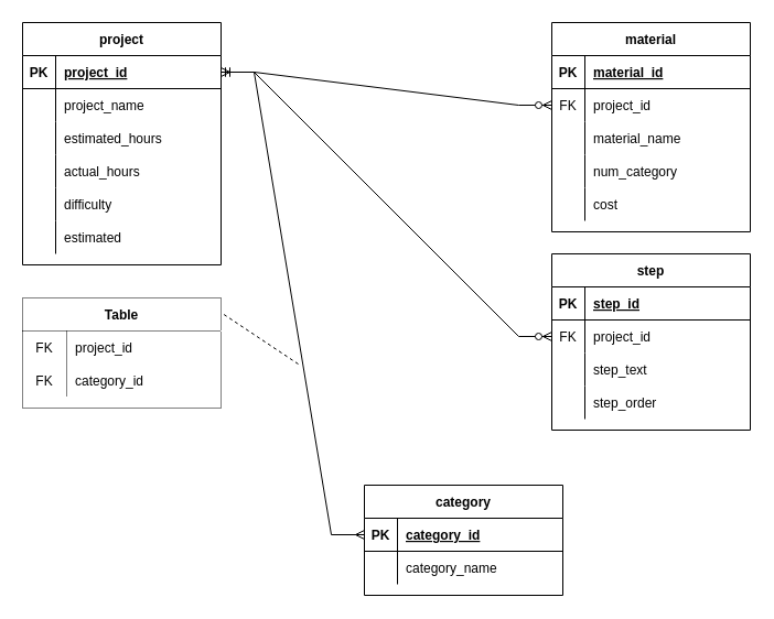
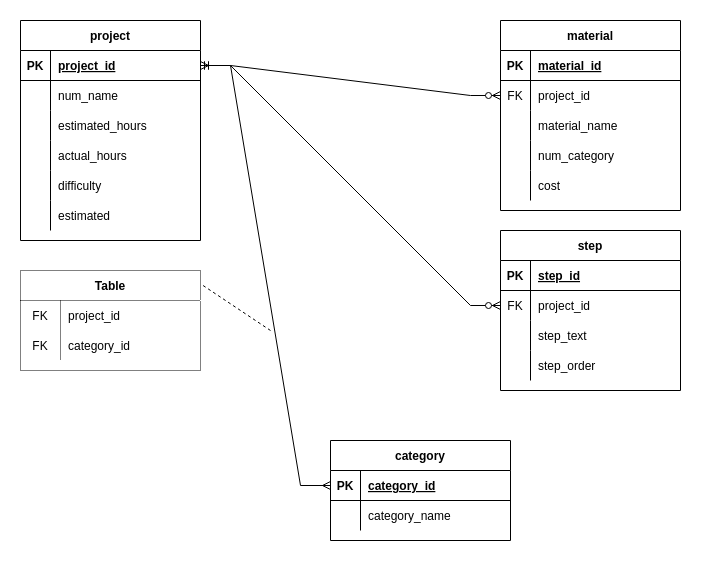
  <mxCell id="0" />
  <mxCell id="1" parent="0" />
  <mxCell id="2" value="project" style="shape=table;startSize=30;container=1;collapsible=1;childLayout=tableLayout;fixedRows=1;rowLines=0;fontStyle=1;align=center;resizeLast=1;" vertex="1" parent="1"><mxGeometry x="20" y="20" width="180" height="220" as="geometry" /></mxCell>
  <mxCell id="3" value="" style="shape=tableRow;horizontal=0;startSize=0;swimlaneHead=0;swimlaneBody=0;fillColor=none;collapsible=0;dropTarget=0;points=[[0,0.5],[1,0.5]];portConstraint=eastwest;top=0;left=0;right=0;bottom=1;" vertex="1" parent="2"><mxGeometry y="30" width="180" height="30" as="geometry" /></mxCell>
  <mxCell id="4" value="PK" style="shape=partialRectangle;connectable=0;fillColor=none;top=0;left=0;bottom=0;right=0;fontStyle=1;overflow=hidden;" vertex="1" parent="3"><mxGeometry width="30" height="30" as="geometry"><mxRectangle width="30" height="30" as="alternateBounds" /></mxGeometry></mxCell>
  <mxCell id="5" value="project_id" style="shape=partialRectangle;connectable=0;fillColor=none;top=0;left=0;bottom=0;right=0;align=left;spacingLeft=6;fontStyle=5;overflow=hidden;" vertex="1" parent="3"><mxGeometry x="30" width="150" height="30" as="geometry"><mxRectangle width="150" height="30" as="alternateBounds" /></mxGeometry></mxCell>
  <mxCell id="6" value="" style="shape=tableRow;horizontal=0;startSize=0;swimlaneHead=0;swimlaneBody=0;fillColor=none;collapsible=0;dropTarget=0;points=[[0,0.5],[1,0.5]];portConstraint=eastwest;top=0;left=0;right=0;bottom=0;" vertex="1" parent="2"><mxGeometry y="60" width="180" height="30" as="geometry" /></mxCell>
  <mxCell id="7" value="" style="shape=partialRectangle;connectable=0;fillColor=none;top=0;left=0;bottom=0;right=0;editable=1;overflow=hidden;" vertex="1" parent="6"><mxGeometry width="30" height="30" as="geometry"><mxRectangle width="30" height="30" as="alternateBounds" /></mxGeometry></mxCell>
- <mxCell id="8" value="project_name" style="shape=partialRectangle;connectable=0;fillColor=none;top=0;left=0;bottom=0;right=0;align=left;spacingLeft=6;overflow=hidden;" vertex="1" parent="6"><mxGeometry x="30" width="150" height="30" as="geometry"><mxRectangle width="150" height="30" as="alternateBounds" /></mxGeometry></mxCell>
+ <mxCell id="8" value="num_name" style="shape=partialRectangle;connectable=0;fillColor=none;top=0;left=0;bottom=0;right=0;align=left;spacingLeft=6;overflow=hidden;" vertex="1" parent="6"><mxGeometry x="30" width="150" height="30" as="geometry"><mxRectangle width="150" height="30" as="alternateBounds" /></mxGeometry></mxCell>
  <mxCell id="9" value="" style="shape=tableRow;horizontal=0;startSize=0;swimlaneHead=0;swimlaneBody=0;fillColor=none;collapsible=0;dropTarget=0;points=[[0,0.5],[1,0.5]];portConstraint=eastwest;top=0;left=0;right=0;bottom=0;" vertex="1" parent="2"><mxGeometry y="90" width="180" height="30" as="geometry" /></mxCell>
  <mxCell id="10" value="" style="shape=partialRectangle;connectable=0;fillColor=none;top=0;left=0;bottom=0;right=0;editable=1;overflow=hidden;" vertex="1" parent="9"><mxGeometry width="30" height="30" as="geometry"><mxRectangle width="30" height="30" as="alternateBounds" /></mxGeometry></mxCell>
  <mxCell id="11" value="estimated_hours" style="shape=partialRectangle;connectable=0;fillColor=none;top=0;left=0;bottom=0;right=0;align=left;spacingLeft=6;overflow=hidden;" vertex="1" parent="9"><mxGeometry x="30" width="150" height="30" as="geometry"><mxRectangle width="150" height="30" as="alternateBounds" /></mxGeometry></mxCell>
  <mxCell id="12" value="" style="shape=tableRow;horizontal=0;startSize=0;swimlaneHead=0;swimlaneBody=0;fillColor=none;collapsible=0;dropTarget=0;points=[[0,0.5],[1,0.5]];portConstraint=eastwest;top=0;left=0;right=0;bottom=0;" vertex="1" parent="2"><mxGeometry y="120" width="180" height="30" as="geometry" /></mxCell>
  <mxCell id="13" value="" style="shape=partialRectangle;connectable=0;fillColor=none;top=0;left=0;bottom=0;right=0;editable=1;overflow=hidden;" vertex="1" parent="12"><mxGeometry width="30" height="30" as="geometry"><mxRectangle width="30" height="30" as="alternateBounds" /></mxGeometry></mxCell>
  <mxCell id="14" value="actual_hours" style="shape=partialRectangle;connectable=0;fillColor=none;top=0;left=0;bottom=0;right=0;align=left;spacingLeft=6;overflow=hidden;" vertex="1" parent="12"><mxGeometry x="30" width="150" height="30" as="geometry"><mxRectangle width="150" height="30" as="alternateBounds" /></mxGeometry></mxCell>
  <mxCell id="15" value="" style="shape=tableRow;horizontal=0;startSize=0;swimlaneHead=0;swimlaneBody=0;fillColor=none;collapsible=0;dropTarget=0;points=[[0,0.5],[1,0.5]];portConstraint=eastwest;top=0;left=0;right=0;bottom=0;" vertex="1" parent="2"><mxGeometry y="150" width="180" height="30" as="geometry" /></mxCell>
  <mxCell id="16" value="" style="shape=partialRectangle;connectable=0;fillColor=none;top=0;left=0;bottom=0;right=0;editable=1;overflow=hidden;" vertex="1" parent="15"><mxGeometry width="30" height="30" as="geometry"><mxRectangle width="30" height="30" as="alternateBounds" /></mxGeometry></mxCell>
  <mxCell id="17" value="difficulty" style="shape=partialRectangle;connectable=0;fillColor=none;top=0;left=0;bottom=0;right=0;align=left;spacingLeft=6;overflow=hidden;" vertex="1" parent="15"><mxGeometry x="30" width="150" height="30" as="geometry"><mxRectangle width="150" height="30" as="alternateBounds" /></mxGeometry></mxCell>
  <mxCell id="18" value="" style="shape=tableRow;horizontal=0;startSize=0;swimlaneHead=0;swimlaneBody=0;fillColor=none;collapsible=0;dropTarget=0;points=[[0,0.5],[1,0.5]];portConstraint=eastwest;top=0;left=0;right=0;bottom=0;" vertex="1" parent="2"><mxGeometry y="180" width="180" height="30" as="geometry" /></mxCell>
  <mxCell id="19" value="" style="shape=partialRectangle;connectable=0;fillColor=none;top=0;left=0;bottom=0;right=0;editable=1;overflow=hidden;" vertex="1" parent="18"><mxGeometry width="30" height="30" as="geometry"><mxRectangle width="30" height="30" as="alternateBounds" /></mxGeometry></mxCell>
  <mxCell id="20" value="estimated" style="shape=partialRectangle;connectable=0;fillColor=none;top=0;left=0;bottom=0;right=0;align=left;spacingLeft=6;overflow=hidden;" vertex="1" parent="18"><mxGeometry x="30" width="150" height="30" as="geometry"><mxRectangle width="150" height="30" as="alternateBounds" /></mxGeometry></mxCell>
  <mxCell id="21" value="material" style="shape=table;startSize=30;container=1;collapsible=1;childLayout=tableLayout;fixedRows=1;rowLines=0;fontStyle=1;align=center;resizeLast=1;" vertex="1" parent="1"><mxGeometry x="500" y="20" width="180" height="190" as="geometry" /></mxCell>
  <mxCell id="22" value="" style="shape=tableRow;horizontal=0;startSize=0;swimlaneHead=0;swimlaneBody=0;fillColor=none;collapsible=0;dropTarget=0;points=[[0,0.5],[1,0.5]];portConstraint=eastwest;top=0;left=0;right=0;bottom=1;" vertex="1" parent="21"><mxGeometry y="30" width="180" height="30" as="geometry" /></mxCell>
  <mxCell id="23" value="PK" style="shape=partialRectangle;connectable=0;fillColor=none;top=0;left=0;bottom=0;right=0;fontStyle=1;overflow=hidden;" vertex="1" parent="22"><mxGeometry width="30" height="30" as="geometry"><mxRectangle width="30" height="30" as="alternateBounds" /></mxGeometry></mxCell>
  <mxCell id="24" value="material_id" style="shape=partialRectangle;connectable=0;fillColor=none;top=0;left=0;bottom=0;right=0;align=left;spacingLeft=6;fontStyle=5;overflow=hidden;" vertex="1" parent="22"><mxGeometry x="30" width="150" height="30" as="geometry"><mxRectangle width="150" height="30" as="alternateBounds" /></mxGeometry></mxCell>
  <mxCell id="25" value="" style="shape=tableRow;horizontal=0;startSize=0;swimlaneHead=0;swimlaneBody=0;fillColor=none;collapsible=0;dropTarget=0;points=[[0,0.5],[1,0.5]];portConstraint=eastwest;top=0;left=0;right=0;bottom=0;" vertex="1" parent="21"><mxGeometry y="60" width="180" height="30" as="geometry" /></mxCell>
  <mxCell id="26" value="FK" style="shape=partialRectangle;connectable=0;fillColor=none;top=0;left=0;bottom=0;right=0;fontStyle=0;overflow=hidden;" vertex="1" parent="25"><mxGeometry width="30" height="30" as="geometry"><mxRectangle width="30" height="30" as="alternateBounds" /></mxGeometry></mxCell>
  <mxCell id="27" value="project_id" style="shape=partialRectangle;connectable=0;fillColor=none;top=0;left=0;bottom=0;right=0;align=left;spacingLeft=6;fontStyle=0;overflow=hidden;" vertex="1" parent="25"><mxGeometry x="30" width="150" height="30" as="geometry"><mxRectangle width="150" height="30" as="alternateBounds" /></mxGeometry></mxCell>
  <mxCell id="28" value="" style="shape=tableRow;horizontal=0;startSize=0;swimlaneHead=0;swimlaneBody=0;fillColor=none;collapsible=0;dropTarget=0;points=[[0,0.5],[1,0.5]];portConstraint=eastwest;top=0;left=0;right=0;bottom=0;" vertex="1" parent="21"><mxGeometry y="90" width="180" height="30" as="geometry" /></mxCell>
  <mxCell id="29" value="" style="shape=partialRectangle;connectable=0;fillColor=none;top=0;left=0;bottom=0;right=0;editable=1;overflow=hidden;" vertex="1" parent="28"><mxGeometry width="30" height="30" as="geometry"><mxRectangle width="30" height="30" as="alternateBounds" /></mxGeometry></mxCell>
  <mxCell id="30" value="material_name" style="shape=partialRectangle;connectable=0;fillColor=none;top=0;left=0;bottom=0;right=0;align=left;spacingLeft=6;overflow=hidden;" vertex="1" parent="28"><mxGeometry x="30" width="150" height="30" as="geometry"><mxRectangle width="150" height="30" as="alternateBounds" /></mxGeometry></mxCell>
  <mxCell id="31" value="" style="shape=tableRow;horizontal=0;startSize=0;swimlaneHead=0;swimlaneBody=0;fillColor=none;collapsible=0;dropTarget=0;points=[[0,0.5],[1,0.5]];portConstraint=eastwest;top=0;left=0;right=0;bottom=0;" vertex="1" parent="21"><mxGeometry y="120" width="180" height="30" as="geometry" /></mxCell>
  <mxCell id="32" value="" style="shape=partialRectangle;connectable=0;fillColor=none;top=0;left=0;bottom=0;right=0;editable=1;overflow=hidden;" vertex="1" parent="31"><mxGeometry width="30" height="30" as="geometry"><mxRectangle width="30" height="30" as="alternateBounds" /></mxGeometry></mxCell>
  <mxCell id="33" value="num_category" style="shape=partialRectangle;connectable=0;fillColor=none;top=0;left=0;bottom=0;right=0;align=left;spacingLeft=6;overflow=hidden;" vertex="1" parent="31"><mxGeometry x="30" width="150" height="30" as="geometry"><mxRectangle width="150" height="30" as="alternateBounds" /></mxGeometry></mxCell>
  <mxCell id="34" value="" style="shape=tableRow;horizontal=0;startSize=0;swimlaneHead=0;swimlaneBody=0;fillColor=none;collapsible=0;dropTarget=0;points=[[0,0.5],[1,0.5]];portConstraint=eastwest;top=0;left=0;right=0;bottom=0;" vertex="1" parent="21"><mxGeometry y="150" width="180" height="30" as="geometry" /></mxCell>
  <mxCell id="35" value="" style="shape=partialRectangle;connectable=0;fillColor=none;top=0;left=0;bottom=0;right=0;editable=1;overflow=hidden;" vertex="1" parent="34"><mxGeometry width="30" height="30" as="geometry"><mxRectangle width="30" height="30" as="alternateBounds" /></mxGeometry></mxCell>
  <mxCell id="36" value="cost" style="shape=partialRectangle;connectable=0;fillColor=none;top=0;left=0;bottom=0;right=0;align=left;spacingLeft=6;overflow=hidden;" vertex="1" parent="34"><mxGeometry x="30" width="150" height="30" as="geometry"><mxRectangle width="150" height="30" as="alternateBounds" /></mxGeometry></mxCell>
  <mxCell id="37" value="" style="edgeStyle=entityRelationEdgeStyle;fontSize=12;html=1;endArrow=ERzeroToMany;startArrow=ERmandOne;rounded=0;exitX=1;exitY=0.5;exitDx=0;exitDy=0;entryX=0;entryY=0.5;entryDx=0;entryDy=0;" edge="1" parent="1" source="3" target="25"><mxGeometry width="100" height="100" relative="1" as="geometry"><mxPoint x="200" y="160" as="sourcePoint" /><mxPoint x="300" y="65" as="targetPoint" /></mxGeometry></mxCell>
  <mxCell id="38" value="step" style="shape=table;startSize=30;container=1;collapsible=1;childLayout=tableLayout;fixedRows=1;rowLines=0;fontStyle=1;align=center;resizeLast=1;" vertex="1" parent="1"><mxGeometry x="500" y="230" width="180" height="160" as="geometry" /></mxCell>
  <mxCell id="39" value="" style="shape=tableRow;horizontal=0;startSize=0;swimlaneHead=0;swimlaneBody=0;fillColor=none;collapsible=0;dropTarget=0;points=[[0,0.5],[1,0.5]];portConstraint=eastwest;top=0;left=0;right=0;bottom=1;" vertex="1" parent="38"><mxGeometry y="30" width="180" height="30" as="geometry" /></mxCell>
  <mxCell id="40" value="PK" style="shape=partialRectangle;connectable=0;fillColor=none;top=0;left=0;bottom=0;right=0;fontStyle=1;overflow=hidden;" vertex="1" parent="39"><mxGeometry width="30" height="30" as="geometry"><mxRectangle width="30" height="30" as="alternateBounds" /></mxGeometry></mxCell>
  <mxCell id="41" value="step_id" style="shape=partialRectangle;connectable=0;fillColor=none;top=0;left=0;bottom=0;right=0;align=left;spacingLeft=6;fontStyle=5;overflow=hidden;" vertex="1" parent="39"><mxGeometry x="30" width="150" height="30" as="geometry"><mxRectangle width="150" height="30" as="alternateBounds" /></mxGeometry></mxCell>
  <mxCell id="42" value="" style="shape=tableRow;horizontal=0;startSize=0;swimlaneHead=0;swimlaneBody=0;fillColor=none;collapsible=0;dropTarget=0;points=[[0,0.5],[1,0.5]];portConstraint=eastwest;top=0;left=0;right=0;bottom=0;" vertex="1" parent="38"><mxGeometry y="60" width="180" height="30" as="geometry" /></mxCell>
  <mxCell id="43" value="FK" style="shape=partialRectangle;connectable=0;fillColor=none;top=0;left=0;bottom=0;right=0;fontStyle=0;overflow=hidden;" vertex="1" parent="42"><mxGeometry width="30" height="30" as="geometry"><mxRectangle width="30" height="30" as="alternateBounds" /></mxGeometry></mxCell>
  <mxCell id="44" value="project_id" style="shape=partialRectangle;connectable=0;fillColor=none;top=0;left=0;bottom=0;right=0;align=left;spacingLeft=6;fontStyle=0;overflow=hidden;" vertex="1" parent="42"><mxGeometry x="30" width="150" height="30" as="geometry"><mxRectangle width="150" height="30" as="alternateBounds" /></mxGeometry></mxCell>
  <mxCell id="45" value="" style="shape=tableRow;horizontal=0;startSize=0;swimlaneHead=0;swimlaneBody=0;fillColor=none;collapsible=0;dropTarget=0;points=[[0,0.5],[1,0.5]];portConstraint=eastwest;top=0;left=0;right=0;bottom=0;" vertex="1" parent="38"><mxGeometry y="90" width="180" height="30" as="geometry" /></mxCell>
  <mxCell id="46" value="" style="shape=partialRectangle;connectable=0;fillColor=none;top=0;left=0;bottom=0;right=0;editable=1;overflow=hidden;" vertex="1" parent="45"><mxGeometry width="30" height="30" as="geometry"><mxRectangle width="30" height="30" as="alternateBounds" /></mxGeometry></mxCell>
  <mxCell id="47" value="step_text" style="shape=partialRectangle;connectable=0;fillColor=none;top=0;left=0;bottom=0;right=0;align=left;spacingLeft=6;overflow=hidden;" vertex="1" parent="45"><mxGeometry x="30" width="150" height="30" as="geometry"><mxRectangle width="150" height="30" as="alternateBounds" /></mxGeometry></mxCell>
  <mxCell id="48" value="" style="shape=tableRow;horizontal=0;startSize=0;swimlaneHead=0;swimlaneBody=0;fillColor=none;collapsible=0;dropTarget=0;points=[[0,0.5],[1,0.5]];portConstraint=eastwest;top=0;left=0;right=0;bottom=0;" vertex="1" parent="38"><mxGeometry y="120" width="180" height="30" as="geometry" /></mxCell>
  <mxCell id="49" value="" style="shape=partialRectangle;connectable=0;fillColor=none;top=0;left=0;bottom=0;right=0;editable=1;overflow=hidden;" vertex="1" parent="48"><mxGeometry width="30" height="30" as="geometry"><mxRectangle width="30" height="30" as="alternateBounds" /></mxGeometry></mxCell>
  <mxCell id="50" value="step_order" style="shape=partialRectangle;connectable=0;fillColor=none;top=0;left=0;bottom=0;right=0;align=left;spacingLeft=6;overflow=hidden;" vertex="1" parent="48"><mxGeometry x="30" width="150" height="30" as="geometry"><mxRectangle width="150" height="30" as="alternateBounds" /></mxGeometry></mxCell>
  <mxCell id="51" value="" style="edgeStyle=entityRelationEdgeStyle;fontSize=12;html=1;endArrow=ERzeroToMany;startArrow=ERmandOne;rounded=0;entryX=0;entryY=0.5;entryDx=0;entryDy=0;" edge="1" parent="1" source="3" target="42"><mxGeometry width="100" height="100" relative="1" as="geometry"><mxPoint x="200" y="70" as="sourcePoint" /><mxPoint x="260" y="300" as="targetPoint" /></mxGeometry></mxCell>
  <mxCell id="52" value="category" style="shape=table;startSize=30;container=1;collapsible=1;childLayout=tableLayout;fixedRows=1;rowLines=0;fontStyle=1;align=center;resizeLast=1;" vertex="1" parent="1"><mxGeometry x="330" y="440" width="180" height="100" as="geometry" /></mxCell>
  <mxCell id="53" value="" style="shape=tableRow;horizontal=0;startSize=0;swimlaneHead=0;swimlaneBody=0;fillColor=none;collapsible=0;dropTarget=0;points=[[0,0.5],[1,0.5]];portConstraint=eastwest;top=0;left=0;right=0;bottom=1;" vertex="1" parent="52"><mxGeometry y="30" width="180" height="30" as="geometry" /></mxCell>
  <mxCell id="54" value="PK" style="shape=partialRectangle;connectable=0;fillColor=none;top=0;left=0;bottom=0;right=0;fontStyle=1;overflow=hidden;" vertex="1" parent="53"><mxGeometry width="30" height="30" as="geometry"><mxRectangle width="30" height="30" as="alternateBounds" /></mxGeometry></mxCell>
  <mxCell id="55" value="category_id" style="shape=partialRectangle;connectable=0;fillColor=none;top=0;left=0;bottom=0;right=0;align=left;spacingLeft=6;fontStyle=5;overflow=hidden;" vertex="1" parent="53"><mxGeometry x="30" width="150" height="30" as="geometry"><mxRectangle width="150" height="30" as="alternateBounds" /></mxGeometry></mxCell>
  <mxCell id="56" value="" style="shape=tableRow;horizontal=0;startSize=0;swimlaneHead=0;swimlaneBody=0;fillColor=none;collapsible=0;dropTarget=0;points=[[0,0.5],[1,0.5]];portConstraint=eastwest;top=0;left=0;right=0;bottom=0;" vertex="1" parent="52"><mxGeometry y="60" width="180" height="30" as="geometry" /></mxCell>
  <mxCell id="57" value="" style="shape=partialRectangle;connectable=0;fillColor=none;top=0;left=0;bottom=0;right=0;editable=1;overflow=hidden;" vertex="1" parent="56"><mxGeometry width="30" height="30" as="geometry"><mxRectangle width="30" height="30" as="alternateBounds" /></mxGeometry></mxCell>
  <mxCell id="58" value="category_name" style="shape=partialRectangle;connectable=0;fillColor=none;top=0;left=0;bottom=0;right=0;align=left;spacingLeft=6;overflow=hidden;" vertex="1" parent="56"><mxGeometry x="30" width="150" height="30" as="geometry"><mxRectangle width="150" height="30" as="alternateBounds" /></mxGeometry></mxCell>
  <mxCell id="59" value="Table" style="shape=table;startSize=30;container=1;collapsible=1;childLayout=tableLayout;fixedRows=1;rowLines=0;fontStyle=1;align=center;resizeLast=1;dashed=1;dashPattern=1 1;" vertex="1" parent="1"><mxGeometry x="20" y="270" width="180" height="100" as="geometry" /></mxCell>
  <mxCell id="60" value="" style="shape=tableRow;horizontal=0;startSize=0;swimlaneHead=0;swimlaneBody=0;fillColor=none;collapsible=0;dropTarget=0;points=[[0,0.5],[1,0.5]];portConstraint=eastwest;top=0;left=0;right=0;bottom=0;" vertex="1" parent="59"><mxGeometry y="30" width="180" height="30" as="geometry" /></mxCell>
  <mxCell id="61" value="FK" style="shape=partialRectangle;connectable=0;fillColor=none;top=0;left=0;bottom=0;right=0;fontStyle=0;overflow=hidden;" vertex="1" parent="60"><mxGeometry width="40" height="30" as="geometry"><mxRectangle width="40" height="30" as="alternateBounds" /></mxGeometry></mxCell>
  <mxCell id="62" value="project_id" style="shape=partialRectangle;connectable=0;fillColor=none;top=0;left=0;bottom=0;right=0;align=left;spacingLeft=6;fontStyle=0;overflow=hidden;" vertex="1" parent="60"><mxGeometry x="40" width="140" height="30" as="geometry"><mxRectangle width="140" height="30" as="alternateBounds" /></mxGeometry></mxCell>
  <mxCell id="63" value="" style="shape=tableRow;horizontal=0;startSize=0;swimlaneHead=0;swimlaneBody=0;fillColor=none;collapsible=0;dropTarget=0;points=[[0,0.5],[1,0.5]];portConstraint=eastwest;top=0;left=0;right=0;bottom=0;" vertex="1" parent="59"><mxGeometry y="60" width="180" height="30" as="geometry" /></mxCell>
  <mxCell id="64" value="FK" style="shape=partialRectangle;connectable=0;fillColor=none;top=0;left=0;bottom=0;right=0;fontStyle=0;overflow=hidden;" vertex="1" parent="63"><mxGeometry width="40" height="30" as="geometry"><mxRectangle width="40" height="30" as="alternateBounds" /></mxGeometry></mxCell>
  <mxCell id="65" value="category_id" style="shape=partialRectangle;connectable=0;fillColor=none;top=0;left=0;bottom=0;right=0;align=left;spacingLeft=6;fontStyle=0;overflow=hidden;" vertex="1" parent="63"><mxGeometry x="40" width="140" height="30" as="geometry"><mxRectangle width="140" height="30" as="alternateBounds" /></mxGeometry></mxCell>
  <mxCell id="66" value="" style="edgeStyle=entityRelationEdgeStyle;fontSize=12;html=1;endArrow=ERmany;startArrow=ERmany;rounded=0;exitX=0;exitY=0.5;exitDx=0;exitDy=0;" edge="1" parent="1" source="53" target="3"><mxGeometry width="100" height="100" relative="1" as="geometry"><mxPoint x="250" y="500" as="sourcePoint" /><mxPoint x="350" y="400" as="targetPoint" /></mxGeometry></mxCell>
  <mxCell id="67" value="" style="endArrow=none;dashed=1;html=1;rounded=0;entryX=1.006;entryY=0.14;entryDx=0;entryDy=0;entryPerimeter=0;" edge="1" parent="1" target="59"><mxGeometry width="50" height="50" relative="1" as="geometry"><mxPoint x="270" y="330" as="sourcePoint" /><mxPoint x="360" y="340" as="targetPoint" /></mxGeometry></mxCell>
